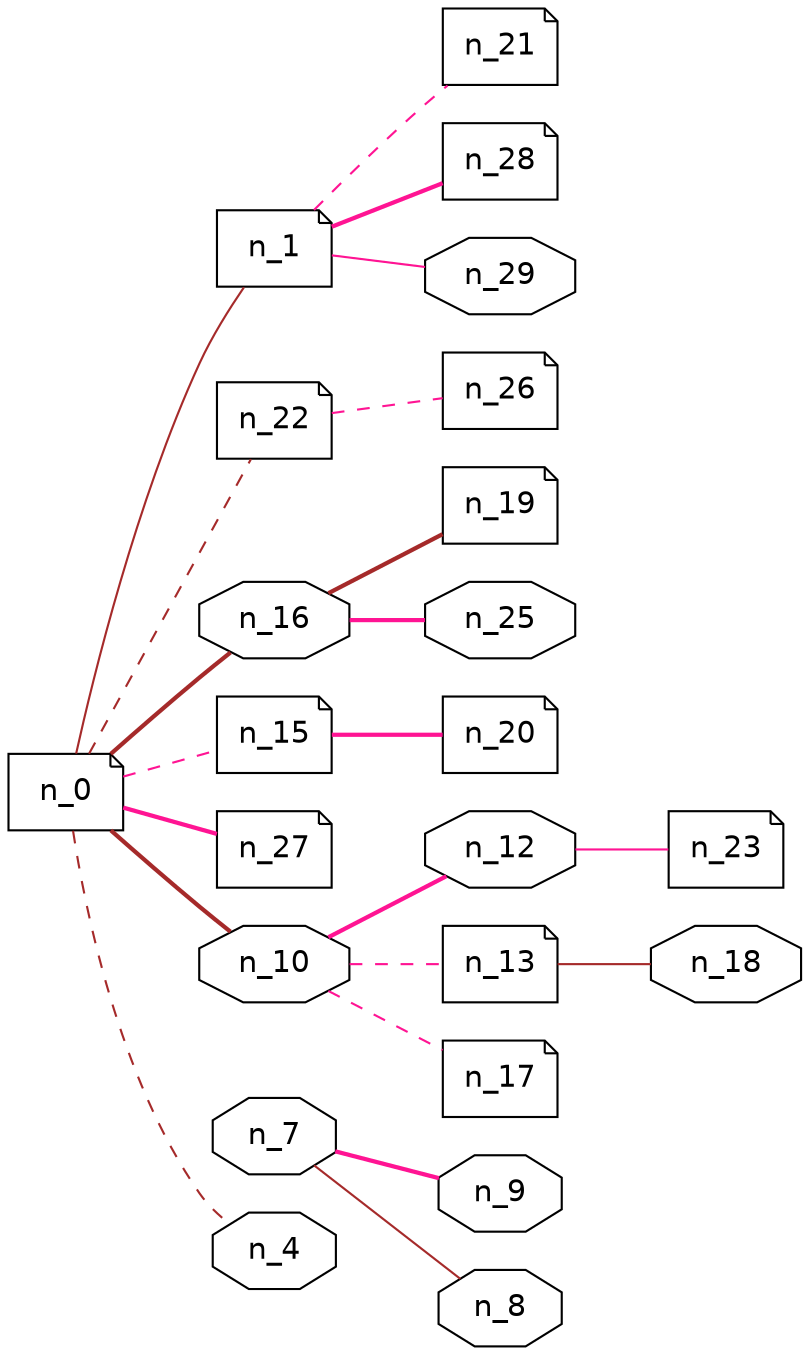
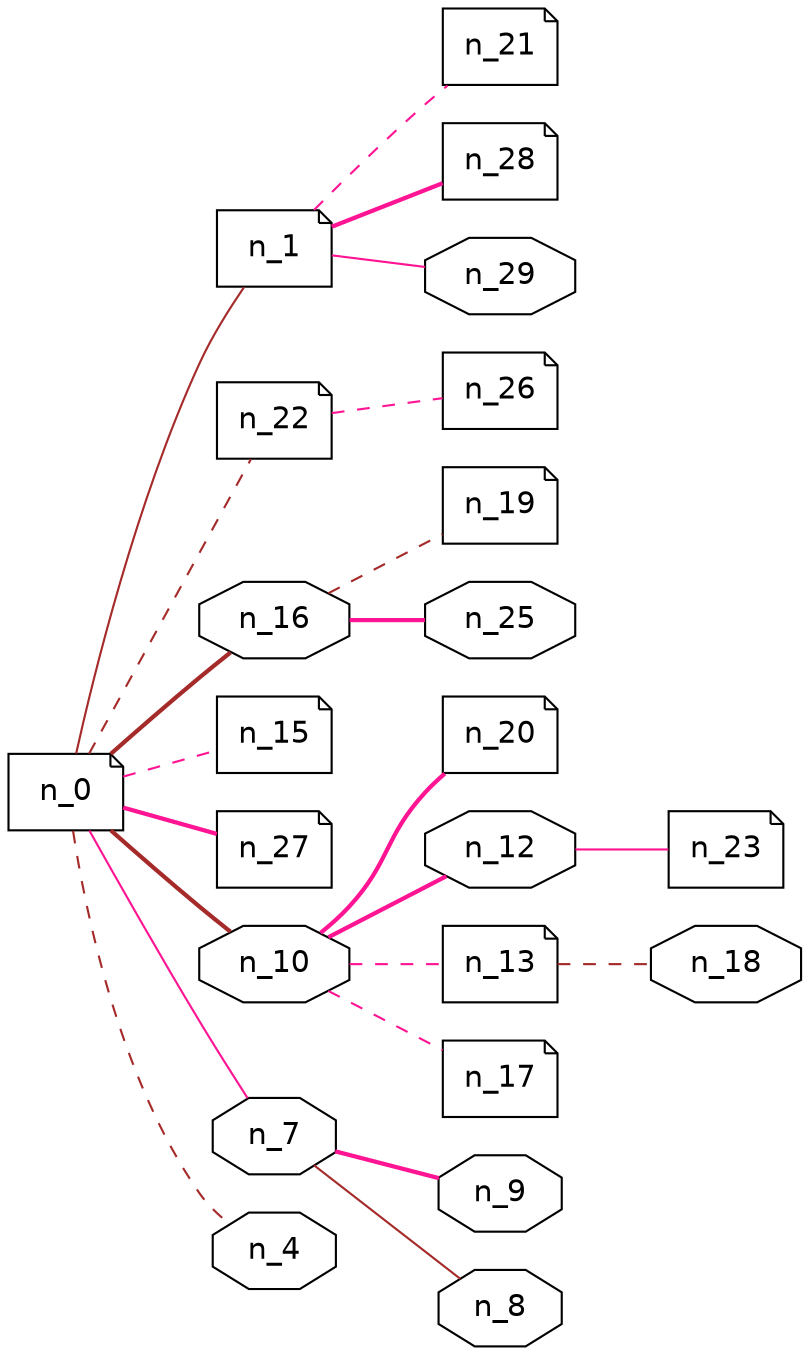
  graph {
    fontname="DejaVu Sans"
    rankdir=LR
    node [fontname="DejaVu Sans" shape=note]
    edge [color=deeppink fontname="DejaVu Sans" style=bold]
    n_0
    n_1
    n_22
    n_16 [shape=octagon]
    n_15
    n_27
    n_10 [shape=octagon]
    n_7 [shape=octagon]
    n_4 [shape=octagon]
    n_21
    n_28
    n_29 [shape=octagon]
    n_26
    n_19
    n_25 [shape=octagon]
    n_12 [shape=octagon]
    n_20
    n_13
    n_17
    n_9 [shape=octagon]
    n_8 [shape=octagon]
    n_23
    n_18 [shape=octagon]
    n_0 -- n_1 [color=brown style=solid]
    n_0 -- n_22 [color=brown style=dashed]
    n_0 -- n_16 [color=brown]
    n_0 -- n_15 [style=dashed]
    n_0 -- n_27
    n_0 -- n_10 [color=brown]
+   n_0 -- n_7 [style=solid]
    n_0 -- n_4 [color=brown style=dashed]
    n_1 -- n_21 [style=dashed]
    n_1 -- n_28
    n_1 -- n_29 [style=solid]
    n_22 -- n_26 [style=dashed]
-   n_16 -- n_19 [color=brown]
+   n_16 -- n_19 [color=brown style=dashed]
    n_16 -- n_25
    n_10 -- n_12
-   n_15 -- n_20
+   n_10 -- n_20
    n_10 -- n_13 [style=dashed]
    n_10 -- n_17 [style=dashed]
    n_7 -- n_9
    n_7 -- n_8 [color=brown style=solid]
    n_12 -- n_23 [style=solid]
-   n_13 -- n_18 [color=brown style=solid]
+   n_13 -- n_18 [color=brown style=dashed]
  }
